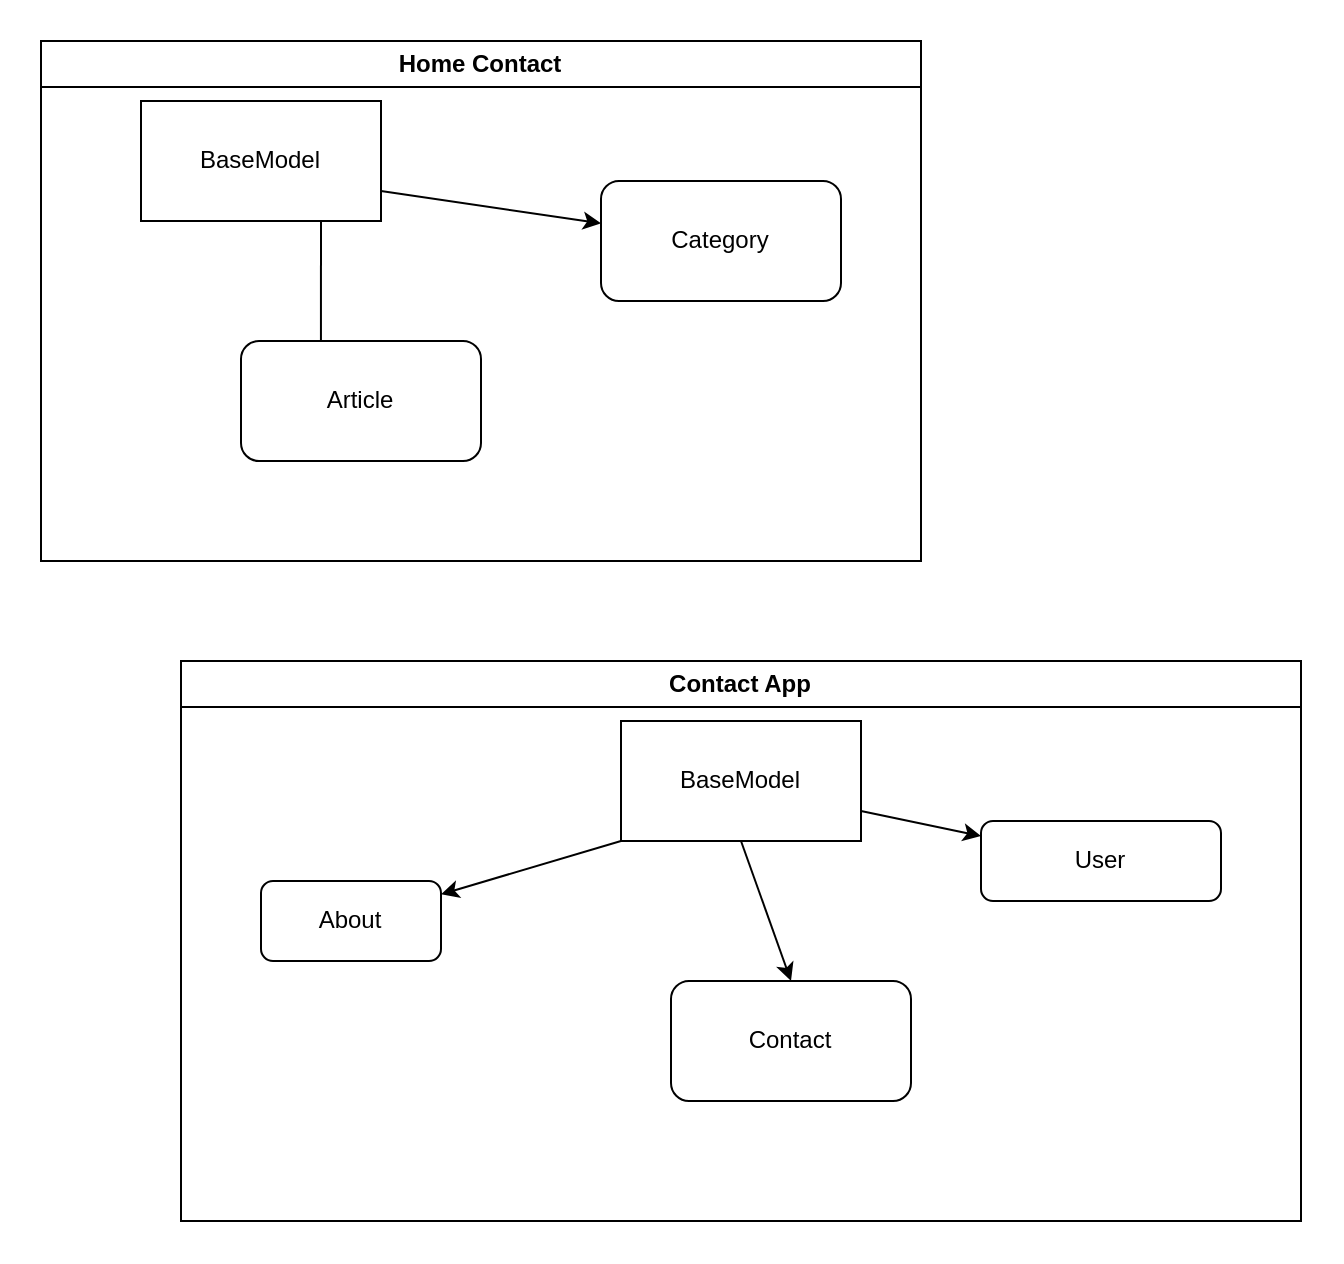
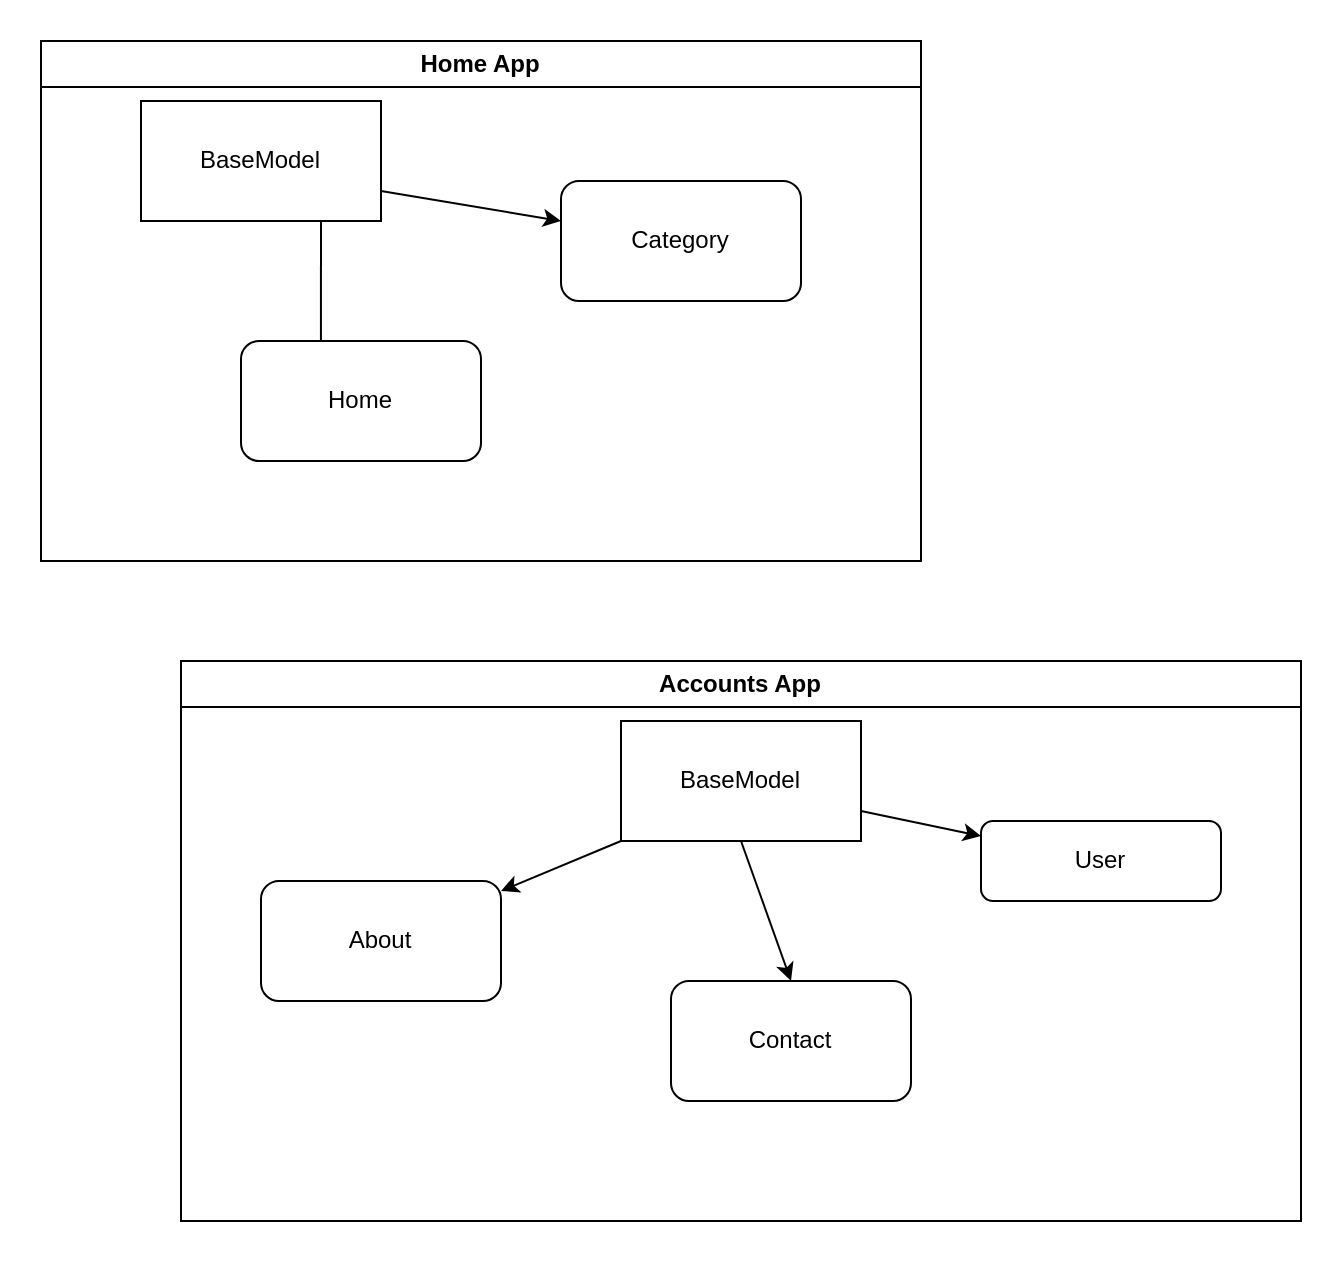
  <mxCell id="0" />
  <mxCell id="1" parent="0" />
  <mxCell id="2" style="edgeStyle=none;html=1;exitX=1;exitY=0.75;exitDx=0;exitDy=0;" parent="1" source="4" target="5" edge="1"><mxGeometry relative="1" as="geometry" /></mxCell>
  <mxCell id="3" style="edgeStyle=none;html=1;exitX=0.75;exitY=1;exitDx=0;exitDy=0;entryX=0.333;entryY=0.167;entryDx=0;entryDy=0;entryPerimeter=0;" parent="1" source="4" target="6" edge="1"><mxGeometry relative="1" as="geometry" /></mxCell>
  <mxCell id="4" value="BaseModel" style="rounded=0;whiteSpace=wrap;html=1;" parent="1" vertex="1"><mxGeometry x="70" width="120" height="60" as="geometry" y="50" /></mxCell>
- <mxCell id="5" value="Category" style="rounded=1;whiteSpace=wrap;html=1;" parent="1" vertex="1"><mxGeometry x="300" y="90" width="120" height="60" as="geometry" /></mxCell>
- <mxCell id="6" value="Article" style="rounded=1;whiteSpace=wrap;html=1;" parent="1" vertex="1"><mxGeometry x="120" y="170" width="120" height="60" as="geometry" /></mxCell>
- <mxCell id="7" value="Home Contact" style="swimlane;whiteSpace=wrap;html=1;" vertex="1" parent="1"><mxGeometry x="20" y="20" width="440" height="260" as="geometry" /></mxCell>
- <mxCell id="8" value="Contact App" style="swimlane;whiteSpace=wrap;html=1;" vertex="1" parent="1"><mxGeometry x="90" y="330" width="560" height="280" as="geometry" /></mxCell>
+ <mxCell id="5" value="Category" style="rounded=1;whiteSpace=wrap;html=1;" parent="1" vertex="1"><mxGeometry x="280" y="90" width="120" height="60" as="geometry" /></mxCell>
+ <mxCell id="6" value="Home" style="rounded=1;whiteSpace=wrap;html=1;" parent="1" vertex="1"><mxGeometry x="120" y="170" width="120" height="60" as="geometry" /></mxCell>
+ <mxCell id="7" value="Home App" style="swimlane;whiteSpace=wrap;html=1;" vertex="1" parent="1"><mxGeometry x="20" y="20" width="440" height="260" as="geometry" /></mxCell>
+ <mxCell id="8" value="Accounts App" style="swimlane;whiteSpace=wrap;html=1;" vertex="1" parent="1"><mxGeometry x="90" y="330" width="560" height="280" as="geometry" /></mxCell>
  <mxCell id="9" style="edgeStyle=none;html=1;exitX=1;exitY=0.75;exitDx=0;exitDy=0;" edge="1" parent="8" source="12" target="13"><mxGeometry relative="1" as="geometry" /></mxCell>
  <mxCell id="10" style="edgeStyle=none;html=1;exitX=0;exitY=1;exitDx=0;exitDy=0;" edge="1" parent="8" source="12" target="14"><mxGeometry relative="1" as="geometry" /></mxCell>
  <mxCell id="11" style="edgeStyle=none;html=1;exitX=0.5;exitY=1;exitDx=0;exitDy=0;entryX=0.5;entryY=0;entryDx=0;entryDy=0;" edge="1" parent="8" source="12" target="15"><mxGeometry relative="1" as="geometry" /></mxCell>
  <mxCell id="12" value="BaseModel" style="rounded=0;whiteSpace=wrap;html=1;" vertex="1" parent="8"><mxGeometry x="220" y="30" width="120" height="60" as="geometry" /></mxCell>
  <mxCell id="13" value="User" style="rounded=1;whiteSpace=wrap;html=1;" vertex="1" parent="8"><mxGeometry x="400" y="80" width="120" height="40" as="geometry" /></mxCell>
- <mxCell id="14" value="About" style="rounded=1;whiteSpace=wrap;html=1;" vertex="1" parent="8"><mxGeometry x="40" y="110" width="90" height="40" as="geometry" /></mxCell>
+ <mxCell id="14" value="About" style="rounded=1;whiteSpace=wrap;html=1;" vertex="1" parent="8"><mxGeometry x="40" y="110" width="120" height="60" as="geometry" /></mxCell>
  <mxCell id="15" value="Contact" style="rounded=1;whiteSpace=wrap;html=1;" vertex="1" parent="8"><mxGeometry x="245" y="160" width="120" height="60" as="geometry" /></mxCell>
